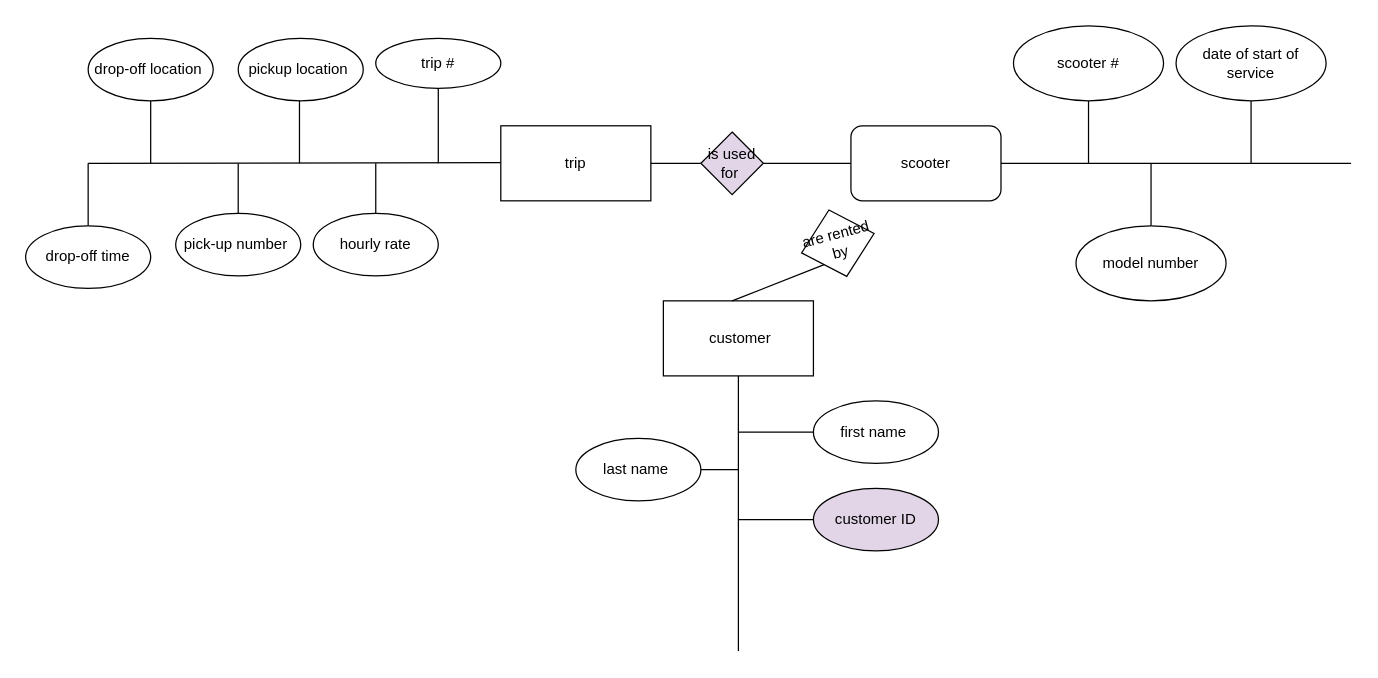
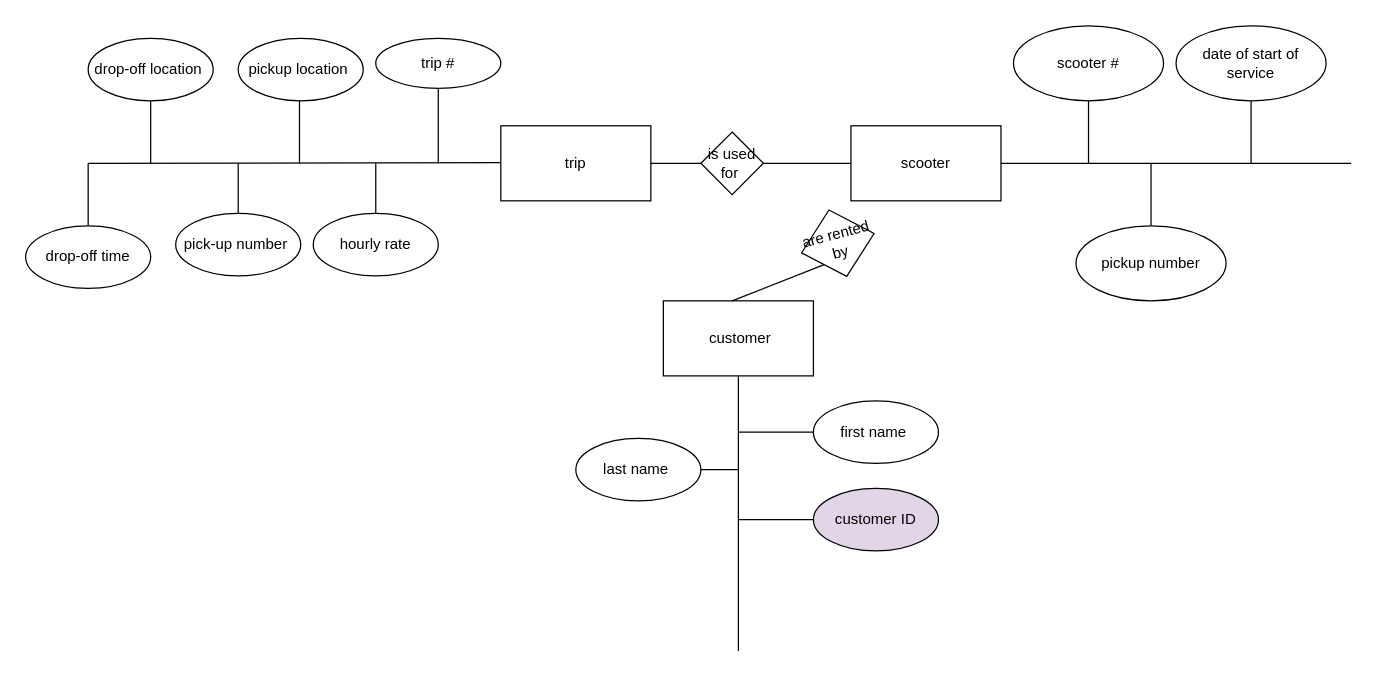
  <mxCell id="0" />
  <mxCell id="1" parent="0" />
- <mxCell id="2" value="scooter" style="whiteSpace=wrap;html=1;rounded=1;" parent="1" vertex="1"><mxGeometry x="680" y="100" width="120" height="60" as="geometry" /></mxCell>
+ <mxCell id="2" value="scooter" style="rounded=0;whiteSpace=wrap;html=1;" parent="1" vertex="1"><mxGeometry x="680" y="100" width="120" height="60" as="geometry" /></mxCell>
  <mxCell id="3" value="" style="endArrow=none;html=1;rounded=0;exitX=1;exitY=0.5;exitDx=0;exitDy=0;" parent="1" source="2" edge="1"><mxGeometry width="50" height="50" relative="1" as="geometry"><mxPoint x="810" y="170" as="sourcePoint" /><mxPoint x="1080" y="130" as="targetPoint" /></mxGeometry></mxCell>
  <mxCell id="4" value="" style="endArrow=none;html=1;rounded=0;" parent="1" edge="1"><mxGeometry width="50" height="50" relative="1" as="geometry"><mxPoint x="870" y="130" as="sourcePoint" /><mxPoint x="870" y="80" as="targetPoint" /></mxGeometry></mxCell>
  <mxCell id="5" value="" style="endArrow=none;html=1;rounded=0;" parent="1" edge="1"><mxGeometry width="50" height="50" relative="1" as="geometry"><mxPoint x="920" y="180" as="sourcePoint" /><mxPoint x="920" y="130" as="targetPoint" /></mxGeometry></mxCell>
  <mxCell id="6" value="scooter #" style="ellipse;whiteSpace=wrap;html=1;" parent="1" vertex="1"><mxGeometry x="810" y="20" width="120" height="60" as="geometry" /></mxCell>
- <mxCell id="7" value="model number" style="ellipse;whiteSpace=wrap;html=1;" parent="1" vertex="1"><mxGeometry x="860" y="180" width="120" height="60" as="geometry" /></mxCell>
+ <mxCell id="7" value="pickup number" style="ellipse;whiteSpace=wrap;html=1;" parent="1" vertex="1"><mxGeometry x="860" y="180" width="120" height="60" as="geometry" /></mxCell>
  <mxCell id="8" value="" style="endArrow=none;html=1;rounded=0;" parent="1" edge="1"><mxGeometry width="50" height="50" relative="1" as="geometry"><mxPoint x="1000" y="130" as="sourcePoint" /><mxPoint x="1000" y="80" as="targetPoint" /></mxGeometry></mxCell>
  <mxCell id="9" value="date of start of service" style="ellipse;whiteSpace=wrap;html=1;" parent="1" vertex="1"><mxGeometry x="940" y="20" width="120" height="60" as="geometry" /></mxCell>
  <mxCell id="10" value="trip" style="rounded=0;whiteSpace=wrap;html=1;" parent="1" vertex="1"><mxGeometry x="400" y="100" width="120" height="60" as="geometry" /></mxCell>
  <mxCell id="11" value="" style="endArrow=none;html=1;rounded=0;" parent="1" edge="1"><mxGeometry width="50" height="50" relative="1" as="geometry"><mxPoint x="520" y="130" as="sourcePoint" /><mxPoint x="560" y="130" as="targetPoint" /></mxGeometry></mxCell>
- <mxCell id="12" value="is used for&amp;nbsp;" style="rhombus;whiteSpace=wrap;html=1;fillColor=#e1d5e7;" parent="1" vertex="1"><mxGeometry x="560" y="105" width="50" height="50" as="geometry" /></mxCell>
+ <mxCell id="12" value="is used for&amp;nbsp;" style="rhombus;whiteSpace=wrap;html=1;" parent="1" vertex="1"><mxGeometry x="560" y="105" width="50" height="50" as="geometry" /></mxCell>
  <mxCell id="13" value="" style="endArrow=none;html=1;rounded=0;exitX=1;exitY=0.5;exitDx=0;exitDy=0;" parent="1" source="12" edge="1"><mxGeometry width="50" height="50" relative="1" as="geometry"><mxPoint x="540" y="150" as="sourcePoint" /><mxPoint x="610" y="130" as="targetPoint" /><Array as="points"><mxPoint x="680" y="130" /></Array></mxGeometry></mxCell>
  <mxCell id="14" value="trip #" style="ellipse;whiteSpace=wrap;html=1;" vertex="1" parent="1"><mxGeometry x="300" y="30" width="100" height="40" as="geometry" /></mxCell>
  <mxCell id="15" value="" style="endArrow=none;html=1;rounded=0;" edge="1" parent="1"><mxGeometry width="50" height="50" relative="1" as="geometry"><mxPoint x="70" y="130" as="sourcePoint" /><mxPoint x="400" y="129.5" as="targetPoint" /></mxGeometry></mxCell>
  <mxCell id="16" value="" style="endArrow=none;html=1;rounded=0;entryX=0.5;entryY=1;entryDx=0;entryDy=0;" edge="1" parent="1" target="14"><mxGeometry width="50" height="50" relative="1" as="geometry"><mxPoint x="350" y="130" as="sourcePoint" /><mxPoint x="400" y="80" as="targetPoint" /></mxGeometry></mxCell>
  <mxCell id="17" value="" style="endArrow=none;html=1;rounded=0;" edge="1" parent="1"><mxGeometry width="50" height="50" relative="1" as="geometry"><mxPoint x="300" y="170" as="sourcePoint" /><mxPoint x="300" y="130" as="targetPoint" /><Array as="points"><mxPoint x="300" y="160" /></Array></mxGeometry></mxCell>
  <mxCell id="18" value="hourly rate" style="ellipse;whiteSpace=wrap;html=1;" vertex="1" parent="1"><mxGeometry x="250" y="170" width="100" height="50" as="geometry" /></mxCell>
  <mxCell id="19" value="pickup location&amp;nbsp;" style="ellipse;whiteSpace=wrap;html=1;" vertex="1" parent="1"><mxGeometry x="190" y="30" width="100" height="50" as="geometry" /></mxCell>
  <mxCell id="20" value="" style="endArrow=none;html=1;rounded=0;entryX=0.5;entryY=1;entryDx=0;entryDy=0;" edge="1" parent="1"><mxGeometry width="50" height="50" relative="1" as="geometry"><mxPoint x="239" y="130" as="sourcePoint" /><mxPoint x="239" y="80" as="targetPoint" /></mxGeometry></mxCell>
  <mxCell id="21" value="" style="endArrow=none;html=1;rounded=0;" edge="1" parent="1"><mxGeometry width="50" height="50" relative="1" as="geometry"><mxPoint x="190" y="170" as="sourcePoint" /><mxPoint x="190" y="130" as="targetPoint" /><Array as="points"><mxPoint x="190" y="160" /></Array></mxGeometry></mxCell>
  <mxCell id="22" value="pick-up number&amp;nbsp;" style="ellipse;whiteSpace=wrap;html=1;" vertex="1" parent="1"><mxGeometry x="140" y="170" width="100" height="50" as="geometry" /></mxCell>
  <mxCell id="23" value="" style="endArrow=none;html=1;rounded=0;entryX=0.5;entryY=1;entryDx=0;entryDy=0;" edge="1" parent="1"><mxGeometry width="50" height="50" relative="1" as="geometry"><mxPoint x="120" y="130" as="sourcePoint" /><mxPoint x="120" y="80" as="targetPoint" /></mxGeometry></mxCell>
  <mxCell id="24" value="drop-off location&amp;nbsp;" style="ellipse;whiteSpace=wrap;html=1;" vertex="1" parent="1"><mxGeometry x="70" y="30" width="100" height="50" as="geometry" /></mxCell>
  <mxCell id="25" value="" style="endArrow=none;html=1;rounded=0;entryX=0.5;entryY=1;entryDx=0;entryDy=0;" edge="1" parent="1"><mxGeometry width="50" height="50" relative="1" as="geometry"><mxPoint x="70" y="180" as="sourcePoint" /><mxPoint x="70" y="130" as="targetPoint" /></mxGeometry></mxCell>
  <mxCell id="26" value="drop-off time" style="ellipse;whiteSpace=wrap;html=1;" vertex="1" parent="1"><mxGeometry x="20" y="180" width="100" height="50" as="geometry" /></mxCell>
  <mxCell id="27" value="&amp;nbsp;customer" style="rounded=0;whiteSpace=wrap;html=1;" vertex="1" parent="1"><mxGeometry x="530" y="240" width="120" height="60" as="geometry" /></mxCell>
  <mxCell id="28" value="" style="endArrow=none;html=1;rounded=0;entryX=0.5;entryY=1;entryDx=0;entryDy=0;" edge="1" parent="1" target="27"><mxGeometry width="50" height="50" relative="1" as="geometry"><mxPoint x="590" y="520" as="sourcePoint" /><mxPoint x="630" y="310" as="targetPoint" /></mxGeometry></mxCell>
  <mxCell id="29" value="first name&amp;nbsp;" style="ellipse;whiteSpace=wrap;html=1;" vertex="1" parent="1"><mxGeometry x="650" y="320" width="100" height="50" as="geometry" /></mxCell>
  <mxCell id="30" value="" style="endArrow=none;html=1;rounded=0;" edge="1" parent="1" target="29"><mxGeometry width="50" height="50" relative="1" as="geometry"><mxPoint x="590" y="345" as="sourcePoint" /><mxPoint x="640" y="300" as="targetPoint" /></mxGeometry></mxCell>
  <mxCell id="31" value="" style="line;strokeWidth=1;rotatable=0;dashed=0;labelPosition=right;align=left;verticalAlign=middle;spacingTop=0;spacingLeft=6;points=[];portConstraint=eastwest;" vertex="1" parent="1"><mxGeometry x="530" y="370" width="60" height="10" as="geometry" /></mxCell>
  <mxCell id="32" value="last name&amp;nbsp;" style="ellipse;whiteSpace=wrap;html=1;" vertex="1" parent="1"><mxGeometry x="460" y="350" width="100" height="50" as="geometry" /></mxCell>
  <mxCell id="33" value="" style="line;strokeWidth=1;rotatable=0;dashed=0;labelPosition=right;align=left;verticalAlign=middle;spacingTop=0;spacingLeft=6;points=[];portConstraint=eastwest;" vertex="1" parent="1"><mxGeometry x="590" y="410" width="60" height="10" as="geometry" /></mxCell>
  <mxCell id="34" value="customer ID" style="ellipse;whiteSpace=wrap;html=1;fillColor=#e1d5e7;" vertex="1" parent="1"><mxGeometry x="650" y="390" width="100" height="50" as="geometry" /></mxCell>
  <mxCell id="35" value="are rented by" style="shape=rhombus;perimeter=rhombusPerimeter;whiteSpace=wrap;html=1;align=center;rotation=-15;" vertex="1" parent="1"><mxGeometry x="639.52" y="166.38" width="60" height="55" as="geometry" /></mxCell>
  <mxCell id="36" value="" style="endArrow=none;html=1;rounded=0;entryX=0;entryY=1;entryDx=0;entryDy=0;" edge="1" parent="1" target="35"><mxGeometry width="50" height="50" relative="1" as="geometry"><mxPoint x="585" y="240" as="sourcePoint" /><mxPoint x="731.96" y="161.02" as="targetPoint" /></mxGeometry></mxCell>
